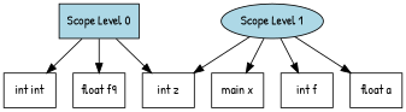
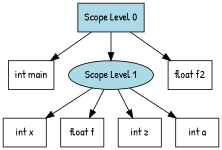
  digraph {
    fontname="Patrick Hand"
    node [fillcolor=white fontname="Patrick Hand" shape=box style=filled]
    edge [color=black fontname="Patrick Hand"]
    n1 [fillcolor=lightblue label="Scope Level 0"]
-   n2 [label="int int"]
+   n2 [label="int main"]
    n3 [fillcolor=lightblue label="Scope Level 1" shape=""]
-   n4 [label="float f9"]
-   n5 [label="main x"]
-   n6 [label="int f"]
+   n4 [label="float f2"]
+   n5 [label="int x"]
+   n6 [label="float f"]
    n7 [label="int z"]
-   n8 [label="float a"]
+   n8 [label="int a"]
    n1 -> n2
-   n1 -> n7 [color=""]
+   n1 -> n3 [color=""]
    n1 -> n4
    n3 -> n5
    n3 -> n6
    n3 -> n7
    n3 -> n8
  }
